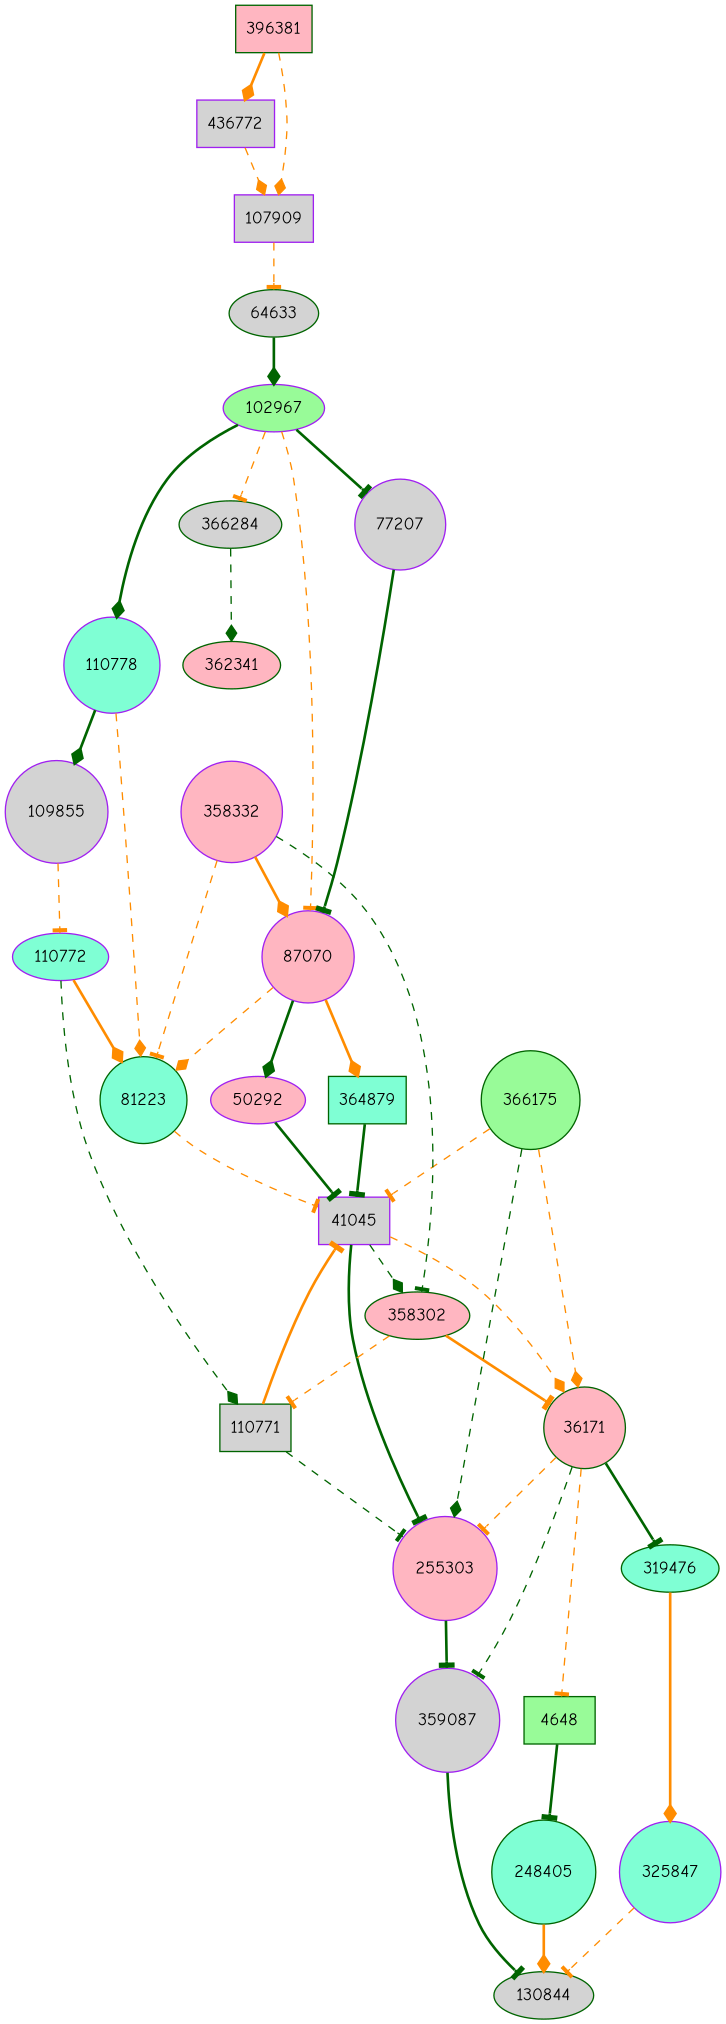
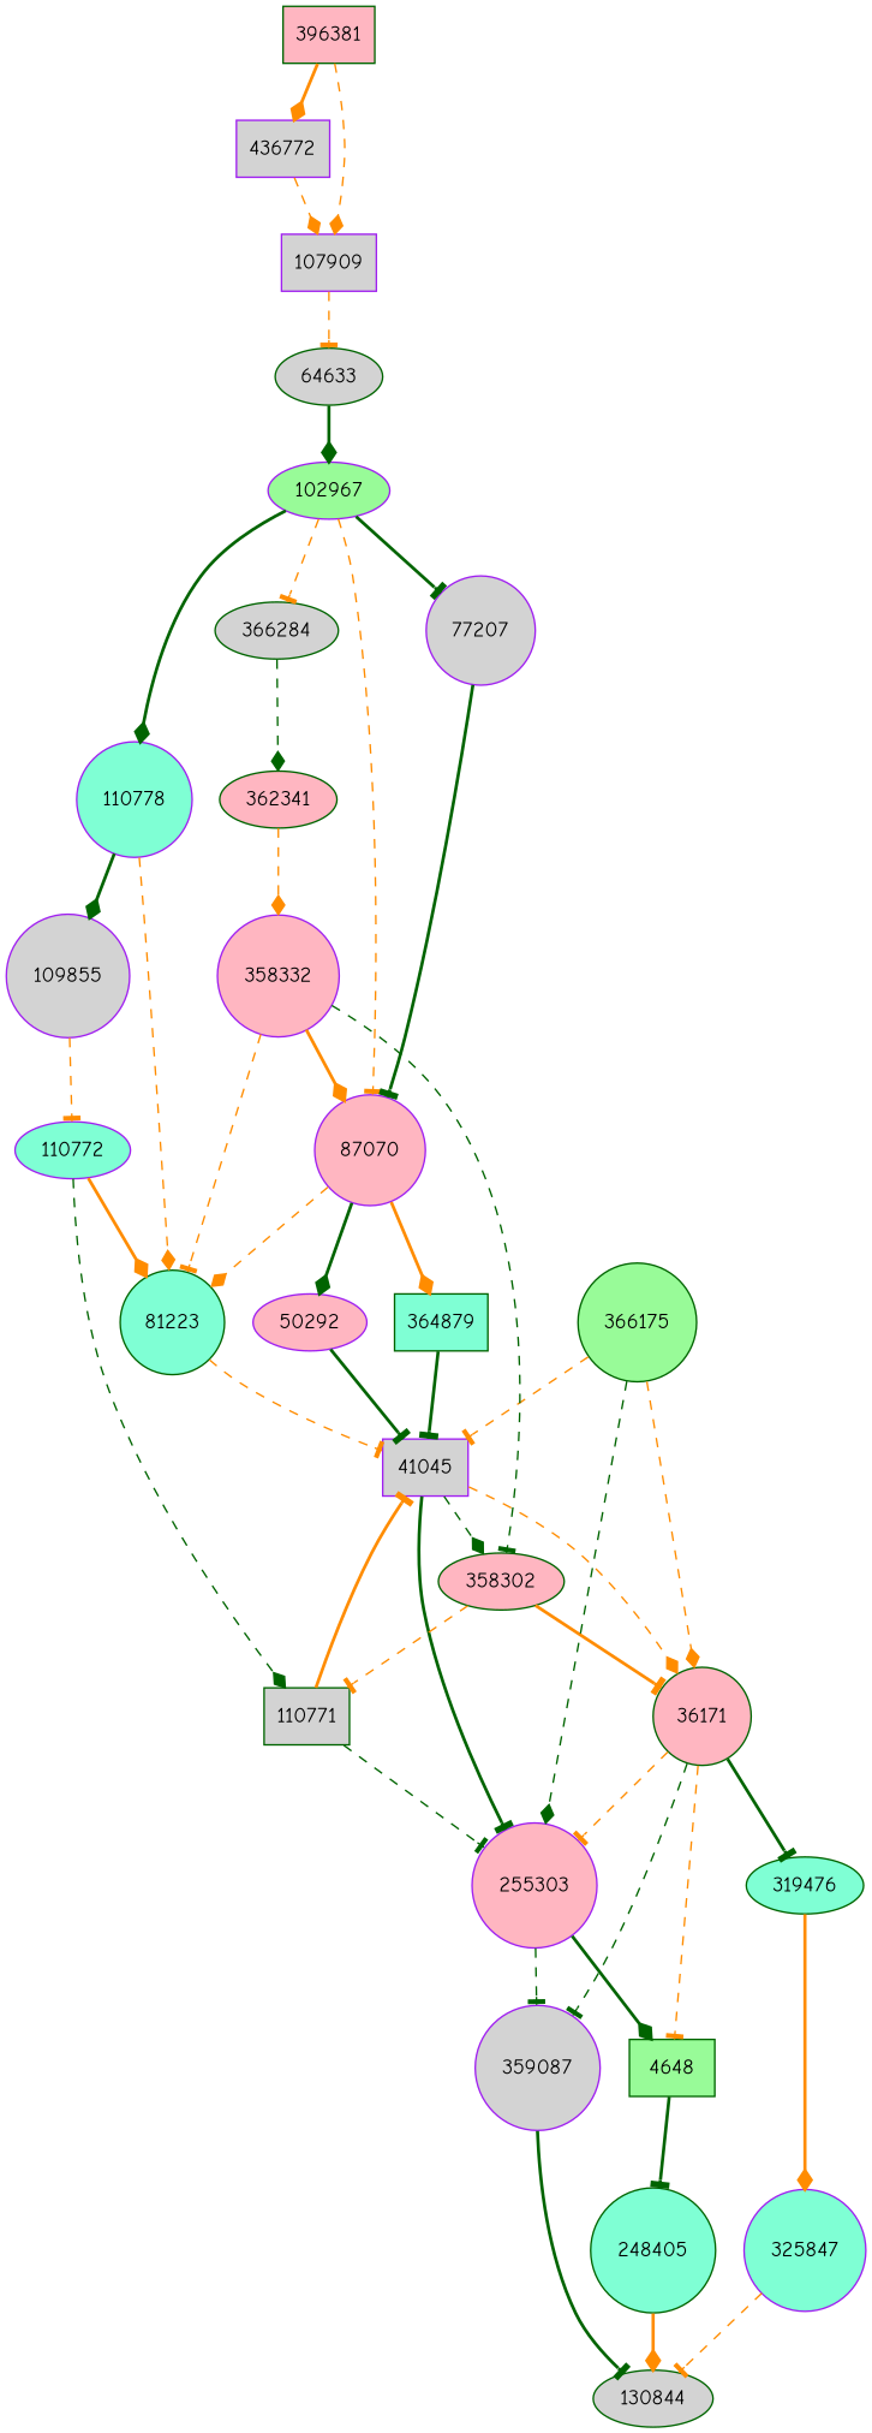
  digraph {
    fontname="Comic Neue"
    node [color=darkgreen fillcolor=lightgrey fontname="Comic Neue" shape=circle style=filled]
    edge [arrowhead=tee color=darkorange fontname="Comic Neue" style=dashed]
    396381 [fillcolor=lightpink shape=box]
    436772 [color=purple shape=box]
    107909 [color=purple shape=box]
    64633 [shape=ellipse]
    41045 [color=purple shape=box]
    255303 [color=purple fillcolor=lightpink]
    358302 [fillcolor=lightpink shape=ellipse]
    36171 [fillcolor=lightpink]
    4648 [fillcolor=palegreen shape=box]
    359087 [color=purple]
    110771 [shape=box]
    366175 [fillcolor=palegreen]
    319476 [fillcolor=aquamarine shape=ellipse]
    102967 [color=purple fillcolor=palegreen shape=ellipse]
    110778 [color=purple fillcolor=aquamarine]
    366284 [shape=ellipse]
    87070 [color=purple fillcolor=lightpink]
    77207 [color=purple]
    81223 [fillcolor=aquamarine]
    109855 [color=purple]
    362341 [fillcolor=lightpink shape=ellipse]
    364879 [fillcolor=aquamarine shape=box]
    50292 [color=purple fillcolor=lightpink shape=ellipse]
    110772 [color=purple fillcolor=aquamarine shape=ellipse]
    358332 [color=purple fillcolor=lightpink]
    248405 [fillcolor=aquamarine]
    130844 [shape=ellipse]
    325847 [color=purple fillcolor=aquamarine]
    396381 -> 436772 [arrowhead=diamond style=bold]
    396381 -> 107909 [arrowhead=diamond]
    436772 -> 107909 [arrowhead=diamond]
    107909 -> 64633
    64633 -> 102967 [arrowhead=diamond color=darkgreen style=bold]
    41045 -> 255303 [color=darkgreen style=bold]
    41045 -> 358302 [arrowhead=diamond color=darkgreen]
    41045 -> 36171 [arrowhead=diamond]
-   255303 -> 359087 [color=darkgreen style=bold]
+   255303 -> 4648 [arrowhead=diamond color=darkgreen style=bold]
+   255303 -> 359087 [color=darkgreen]
    358302 -> 36171 [style=bold]
    358302 -> 110771
    36171 -> 255303
    36171 -> 4648
    36171 -> 359087 [color=darkgreen]
    36171 -> 319476 [color=darkgreen style=bold]
    4648 -> 248405 [color=darkgreen style=bold]
    359087 -> 130844 [color=darkgreen style=bold]
    110771 -> 41045 [style=bold]
    110771 -> 255303 [color=darkgreen]
    366175 -> 41045
    366175 -> 255303 [arrowhead=diamond color=darkgreen]
    366175 -> 36171 [arrowhead=diamond]
    319476 -> 325847 [arrowhead=diamond style=bold]
    102967 -> 110778 [arrowhead=diamond color=darkgreen style=bold]
    102967 -> 366284
    102967 -> 87070
    102967 -> 77207 [color=darkgreen style=bold]
    110778 -> 81223 [arrowhead=diamond]
    110778 -> 109855 [arrowhead=diamond color=darkgreen style=bold]
    366284 -> 362341 [arrowhead=diamond color=darkgreen]
    87070 -> 81223 [arrowhead=diamond]
    87070 -> 364879 [arrowhead=diamond style=bold]
    87070 -> 50292 [arrowhead=diamond color=darkgreen style=bold]
    77207 -> 87070 [color=darkgreen style=bold]
    81223 -> 41045
    109855 -> 110772
+   362341 -> 358332 [arrowhead=diamond]
    364879 -> 41045 [color=darkgreen style=bold]
    50292 -> 41045 [color=darkgreen style=bold]
    110772 -> 110771 [arrowhead=diamond color=darkgreen]
    110772 -> 81223 [arrowhead=diamond style=bold]
    358332 -> 358302 [color=darkgreen]
    358332 -> 87070 [arrowhead=diamond style=bold]
    358332 -> 81223
    248405 -> 130844 [arrowhead=diamond style=bold]
    325847 -> 130844
  }
